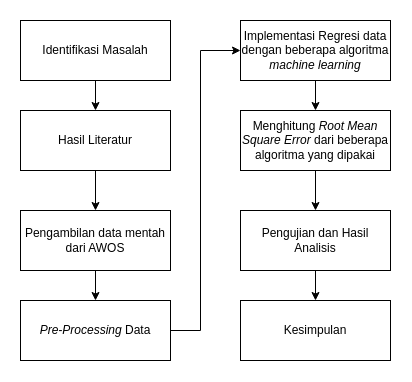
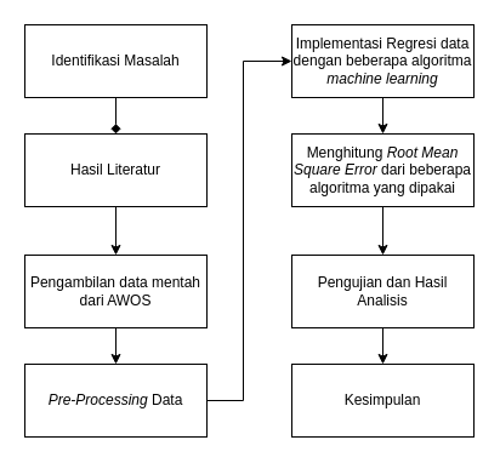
  <mxCell id="0" />
  <mxCell id="1" parent="0" />
- <mxCell id="2" value="" style="edgeStyle=orthogonalEdgeStyle;rounded=0;orthogonalLoop=1;jettySize=auto;html=1;" edge="1" parent="1" source="3" target="5"><mxGeometry relative="1" as="geometry" /></mxCell>
+ <mxCell id="2" value="" style="edgeStyle=orthogonalEdgeStyle;rounded=0;orthogonalLoop=1;jettySize=auto;html=1;endArrow=diamond;" edge="1" parent="1" source="3" target="5"><mxGeometry relative="1" as="geometry" /></mxCell>
  <mxCell id="3" value="Identifikasi Masalah" style="rounded=0;whiteSpace=wrap;html=1;" vertex="1" parent="1"><mxGeometry x="20" y="20" width="150" height="60" as="geometry" /></mxCell>
  <mxCell id="4" value="" style="edgeStyle=orthogonalEdgeStyle;rounded=0;orthogonalLoop=1;jettySize=auto;html=1;" edge="1" parent="1" source="5" target="7"><mxGeometry relative="1" as="geometry" /></mxCell>
  <mxCell id="5" value="Hasil Literatur" style="rounded=0;whiteSpace=wrap;html=1;" vertex="1" parent="1"><mxGeometry x="20" y="110" width="150" height="60" as="geometry" /></mxCell>
  <mxCell id="6" value="" style="edgeStyle=orthogonalEdgeStyle;rounded=0;orthogonalLoop=1;jettySize=auto;html=1;" edge="1" parent="1" source="7" target="9"><mxGeometry relative="1" as="geometry" /></mxCell>
  <mxCell id="7" value="Pengambilan data mentah dari AWOS" style="rounded=0;whiteSpace=wrap;html=1;" vertex="1" parent="1"><mxGeometry x="20" y="210" width="150" height="60" as="geometry" /></mxCell>
  <mxCell id="8" value="" style="edgeStyle=orthogonalEdgeStyle;rounded=0;orthogonalLoop=1;jettySize=auto;html=1;" edge="1" parent="1" source="9" target="11"><mxGeometry relative="1" as="geometry"><Array as="points"><mxPoint x="200" y="330" /><mxPoint x="200" y="50" /></Array></mxGeometry></mxCell>
  <mxCell id="9" value="&lt;i&gt;Pre-Processing &lt;/i&gt;Data" style="rounded=0;whiteSpace=wrap;html=1;" vertex="1" parent="1"><mxGeometry x="20" y="300" width="150" height="60" as="geometry" /></mxCell>
  <mxCell id="10" value="" style="edgeStyle=orthogonalEdgeStyle;rounded=0;orthogonalLoop=1;jettySize=auto;html=1;" edge="1" parent="1" source="11" target="13"><mxGeometry relative="1" as="geometry" /></mxCell>
  <mxCell id="11" value="Implementasi Regresi data dengan beberapa algoritma &lt;i&gt;machine learning&lt;/i&gt;" style="rounded=0;whiteSpace=wrap;html=1;" vertex="1" parent="1"><mxGeometry x="240" y="20" width="150" height="60" as="geometry" /></mxCell>
  <mxCell id="12" value="" style="edgeStyle=orthogonalEdgeStyle;rounded=0;orthogonalLoop=1;jettySize=auto;html=1;" edge="1" parent="1" source="13" target="15"><mxGeometry relative="1" as="geometry" /></mxCell>
  <mxCell id="13" value="Menghitung &lt;i&gt;Root Mean Square Error &lt;/i&gt;dari beberapa algoritma yang dipakai" style="rounded=0;whiteSpace=wrap;html=1;" vertex="1" parent="1"><mxGeometry x="240" y="110" width="150" height="60" as="geometry" /></mxCell>
  <mxCell id="14" value="" style="edgeStyle=orthogonalEdgeStyle;rounded=0;orthogonalLoop=1;jettySize=auto;html=1;" edge="1" parent="1" source="15" target="16"><mxGeometry relative="1" as="geometry" /></mxCell>
  <mxCell id="15" value="Pengujian dan Hasil Analisis" style="rounded=0;whiteSpace=wrap;html=1;" vertex="1" parent="1"><mxGeometry x="240" y="210" width="150" height="60" as="geometry" /></mxCell>
  <mxCell id="16" value="Kesimpulan" style="rounded=0;whiteSpace=wrap;html=1;" vertex="1" parent="1"><mxGeometry x="240" y="300" width="150" height="60" as="geometry" /></mxCell>
